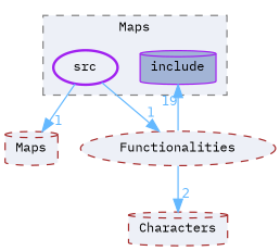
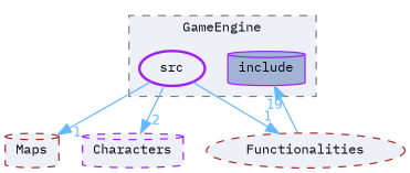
  digraph {
    compound=true
    fontname="IBM Plex Mono"
    node [color=purple fillcolor="#edf0f7" fontname="IBM Plex Mono" fontsize=10 shape=cylinder style="filled,dashed"]
    edge [color=steelblue1 fontcolor=steelblue1 fontname="IBM Plex Mono" fontsize=10 headlabel=1 labeldistance=1.5 labelfontname=Helvetica labelfontsize=10]
    n1 [fillcolor="#a2b4d6" height=0.2 label=include style=filled width=0.4]
    n2 [height=0.2 label=src shape=ellipse style="filled,bold" width=0.4]
    n3 [color=brown height=0.2 label=Maps width=0.4]
    n4 [color=brown height=0.2 label=Functionalities shape=ellipse width=0.4]
-   n5 [color=brown height=0.2 label=Characters width=0.4]
+   n5 [height=0.2 label=Characters width=0.4]
    subgraph cluster_1 {
      bgcolor="#edf0f7"
      fontsize=10
-     label=Maps
+     label=GameEngine
      pencolor=grey50
      style="filled,dashed"
      n1
      n2
    }
    n2 -> n3
    n2 -> n4
-   n4 -> n5 [headlabel=2]
+   n2 -> n5 [headlabel=2]
    n4 -> n1 [headlabel=19]
  }
